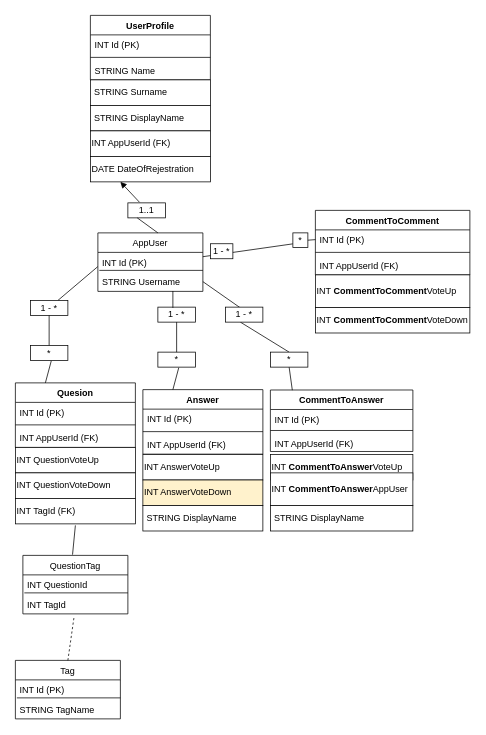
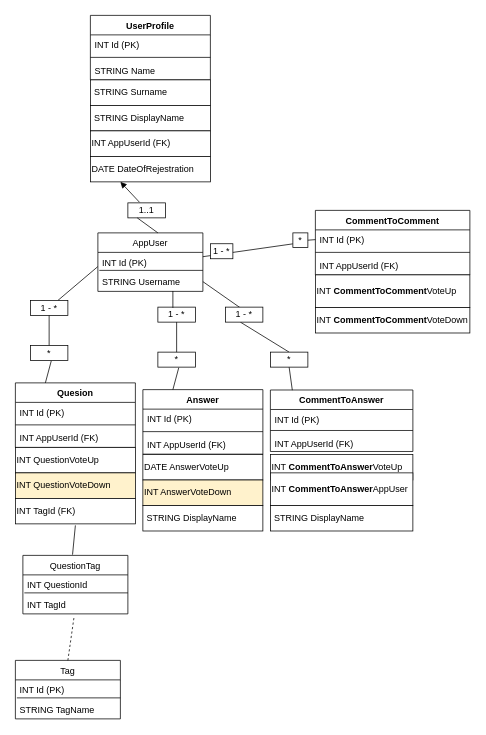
  <mxCell id="0" />
  <mxCell id="1" parent="0" />
  <mxCell id="2" value="AppUser" style="swimlane;fontStyle=0;childLayout=stackLayout;horizontal=1;startSize=26;fillColor=none;horizontalStack=0;resizeParent=1;resizeParentMax=0;resizeLast=0;collapsible=1;marginBottom=0;" vertex="1" parent="1"><mxGeometry x="130" y="310" width="140" height="78" as="geometry" /></mxCell>
  <mxCell id="3" value="INT Id (PK)" style="text;strokeColor=none;fillColor=none;align=left;verticalAlign=top;spacingLeft=4;spacingRight=4;overflow=hidden;rotatable=0;points=[[0,0.5],[1,0.5]];portConstraint=eastwest;" vertex="1" parent="2"><mxGeometry y="26" width="140" height="26" as="geometry" /></mxCell>
  <mxCell id="4" value="STRING Username" style="text;strokeColor=none;fillColor=none;align=left;verticalAlign=top;spacingLeft=4;spacingRight=4;overflow=hidden;rotatable=0;points=[[0,0.5],[1,0.5]];portConstraint=eastwest;" vertex="1" parent="2"><mxGeometry y="52" width="140" height="26" as="geometry" /></mxCell>
  <mxCell id="5" value="" style="endArrow=none;html=1;rounded=0;exitX=0.014;exitY=-0.077;exitDx=0;exitDy=0;exitPerimeter=0;" edge="1" parent="2" source="4"><mxGeometry width="50" height="50" relative="1" as="geometry"><mxPoint x="10" y="520" as="sourcePoint" /><mxPoint x="140" y="50" as="targetPoint" /></mxGeometry></mxCell>
  <mxCell id="6" value="UserProfile" style="swimlane;fontStyle=1;align=center;verticalAlign=top;childLayout=stackLayout;horizontal=1;startSize=26;horizontalStack=0;resizeParent=1;resizeParentMax=0;resizeLast=0;collapsible=1;marginBottom=0;" vertex="1" parent="1"><mxGeometry x="120" width="160" height="86" as="geometry" y="20" /></mxCell>
  <mxCell id="7" value="INT Id (PK)" style="text;strokeColor=none;fillColor=none;align=left;verticalAlign=top;spacingLeft=4;spacingRight=4;overflow=hidden;rotatable=0;points=[[0,0.5],[1,0.5]];portConstraint=eastwest;" vertex="1" parent="6"><mxGeometry y="26" width="160" height="26" as="geometry" /></mxCell>
  <mxCell id="8" value="" style="line;strokeWidth=1;fillColor=none;align=left;verticalAlign=middle;spacingTop=-1;spacingLeft=3;spacingRight=3;rotatable=0;labelPosition=right;points=[];portConstraint=eastwest;" vertex="1" parent="6"><mxGeometry y="52" width="160" height="8" as="geometry" /></mxCell>
  <mxCell id="9" value="STRING Name" style="text;strokeColor=none;fillColor=none;align=left;verticalAlign=top;spacingLeft=4;spacingRight=4;overflow=hidden;rotatable=0;points=[[0,0.5],[1,0.5]];portConstraint=eastwest;" vertex="1" parent="6"><mxGeometry y="60" width="160" height="26" as="geometry" /></mxCell>
  <mxCell id="10" value="&amp;nbsp;STRING Surname" style="whiteSpace=wrap;html=1;align=left;" vertex="1" parent="1"><mxGeometry x="120" y="106" width="160" height="34" as="geometry" /></mxCell>
  <mxCell id="11" value="&amp;nbsp;STRING DisplayName" style="whiteSpace=wrap;html=1;align=left;" vertex="1" parent="1"><mxGeometry x="120" y="140" width="160" height="34" as="geometry" /></mxCell>
  <mxCell id="12" value="" style="endArrow=none;html=1;rounded=0;exitX=0.311;exitY=-0.038;exitDx=0;exitDy=0;exitPerimeter=0;entryX=0.25;entryY=1;entryDx=0;entryDy=0;startArrow=none;" edge="1" parent="1" source="70"><mxGeometry width="50" height="50" relative="1" as="geometry"><mxPoint x="210" y="309.996" as="sourcePoint" /><mxPoint x="211.46" y="206.96" as="targetPoint" /></mxGeometry></mxCell>
  <mxCell id="13" value="Quesion" style="swimlane;fontStyle=1;align=center;verticalAlign=top;childLayout=stackLayout;horizontal=1;startSize=26;horizontalStack=0;resizeParent=1;resizeParentMax=0;resizeLast=0;collapsible=1;marginBottom=0;" vertex="1" parent="1"><mxGeometry x="20" y="510" width="160" height="86" as="geometry" /></mxCell>
  <mxCell id="14" value="INT Id (PK)" style="text;strokeColor=none;fillColor=none;align=left;verticalAlign=top;spacingLeft=4;spacingRight=4;overflow=hidden;rotatable=0;points=[[0,0.5],[1,0.5]];portConstraint=eastwest;" vertex="1" parent="13"><mxGeometry y="26" width="160" height="26" as="geometry" /></mxCell>
  <mxCell id="15" value="" style="line;strokeWidth=1;fillColor=none;align=left;verticalAlign=middle;spacingTop=-1;spacingLeft=3;spacingRight=3;rotatable=0;labelPosition=right;points=[];portConstraint=eastwest;" vertex="1" parent="13"><mxGeometry y="52" width="160" height="8" as="geometry" /></mxCell>
  <mxCell id="16" value="INT AppUserId (FK)" style="text;strokeColor=none;fillColor=none;align=left;verticalAlign=top;spacingLeft=4;spacingRight=4;overflow=hidden;rotatable=0;points=[[0,0.5],[1,0.5]];portConstraint=eastwest;" vertex="1" parent="13"><mxGeometry y="60" width="160" height="26" as="geometry" /></mxCell>
  <mxCell id="17" value="" style="endArrow=none;html=1;rounded=0;entryX=-0.001;entryY=0.731;entryDx=0;entryDy=0;entryPerimeter=0;startArrow=none;" edge="1" parent="1" source="20" target="3"><mxGeometry width="50" height="50" relative="1" as="geometry"><mxPoint x="140" y="830" as="sourcePoint" /><mxPoint x="190" y="780" as="targetPoint" /></mxGeometry></mxCell>
  <mxCell id="18" value="*" style="rounded=0;whiteSpace=wrap;html=1;" vertex="1" parent="1"><mxGeometry x="40" y="460" width="50" height="20" as="geometry" /></mxCell>
  <mxCell id="19" value="" style="endArrow=none;html=1;rounded=0;entryX=0.557;entryY=1.038;entryDx=0;entryDy=0;entryPerimeter=0;exitX=0.25;exitY=0;exitDx=0;exitDy=0;" edge="1" parent="1" source="13" target="18"><mxGeometry width="50" height="50" relative="1" as="geometry"><mxPoint x="71.436" y="510" as="sourcePoint" /><mxPoint x="-82.02" y="278.988" as="targetPoint" /></mxGeometry></mxCell>
  <mxCell id="20" value="1 - *" style="rounded=0;whiteSpace=wrap;html=1;" vertex="1" parent="1"><mxGeometry x="40" y="400" width="50" height="20" as="geometry" /></mxCell>
  <mxCell id="21" value="" style="endArrow=none;html=1;rounded=0;startArrow=none;" edge="1" parent="1" source="18" target="20"><mxGeometry width="50" height="50" relative="1" as="geometry"><mxPoint x="203.681" y="570" as="sourcePoint" /><mxPoint x="82.98" y="378.988" as="targetPoint" /></mxGeometry></mxCell>
  <mxCell id="22" value="Answer" style="swimlane;fontStyle=1;align=center;verticalAlign=top;childLayout=stackLayout;horizontal=1;startSize=26;horizontalStack=0;resizeParent=1;resizeParentMax=0;resizeLast=0;collapsible=1;marginBottom=0;" vertex="1" parent="1"><mxGeometry x="190" y="519" width="160" height="86" as="geometry" /></mxCell>
  <mxCell id="23" value="INT Id (PK)" style="text;strokeColor=none;fillColor=none;align=left;verticalAlign=top;spacingLeft=4;spacingRight=4;overflow=hidden;rotatable=0;points=[[0,0.5],[1,0.5]];portConstraint=eastwest;" vertex="1" parent="22"><mxGeometry y="26" width="160" height="26" as="geometry" /></mxCell>
  <mxCell id="24" value="" style="line;strokeWidth=1;fillColor=none;align=left;verticalAlign=middle;spacingTop=-1;spacingLeft=3;spacingRight=3;rotatable=0;labelPosition=right;points=[];portConstraint=eastwest;" vertex="1" parent="22"><mxGeometry y="52" width="160" height="8" as="geometry" /></mxCell>
  <mxCell id="25" value="INT AppUserId (FK)" style="text;strokeColor=none;fillColor=none;align=left;verticalAlign=top;spacingLeft=4;spacingRight=4;overflow=hidden;rotatable=0;points=[[0,0.5],[1,0.5]];portConstraint=eastwest;" vertex="1" parent="22"><mxGeometry y="60" width="160" height="26" as="geometry" /></mxCell>
  <mxCell id="26" value="*" style="rounded=0;whiteSpace=wrap;html=1;" vertex="1" parent="1"><mxGeometry x="210" y="469" width="50" height="20" as="geometry" /></mxCell>
  <mxCell id="27" value="" style="endArrow=none;html=1;rounded=0;entryX=0.557;entryY=1.038;entryDx=0;entryDy=0;entryPerimeter=0;exitX=0.25;exitY=0;exitDx=0;exitDy=0;" edge="1" parent="1" source="22" target="26"><mxGeometry width="50" height="50" relative="1" as="geometry"><mxPoint x="241.436" y="519" as="sourcePoint" /><mxPoint x="87.98" y="287.988" as="targetPoint" /></mxGeometry></mxCell>
  <mxCell id="28" value="1 - *" style="rounded=0;whiteSpace=wrap;html=1;" vertex="1" parent="1"><mxGeometry x="210" y="409" width="50" height="20" as="geometry" /></mxCell>
  <mxCell id="29" value="" style="endArrow=none;html=1;rounded=0;startArrow=none;" edge="1" parent="1" source="26" target="28"><mxGeometry width="50" height="50" relative="1" as="geometry"><mxPoint x="373.681" y="579" as="sourcePoint" /><mxPoint x="252.98" y="387.988" as="targetPoint" /></mxGeometry></mxCell>
  <mxCell id="30" value="" style="endArrow=none;html=1;rounded=0;entryX=-0.001;entryY=0.731;entryDx=0;entryDy=0;entryPerimeter=0;startArrow=none;" edge="1" parent="1"><mxGeometry width="50" height="50" relative="1" as="geometry"><mxPoint x="230" y="410" as="sourcePoint" /><mxPoint x="230" y="387.506" as="targetPoint" /></mxGeometry></mxCell>
  <mxCell id="31" value="CommentToAnswer" style="swimlane;fontStyle=1;align=center;verticalAlign=top;childLayout=stackLayout;horizontal=1;startSize=26;horizontalStack=0;resizeParent=1;resizeParentMax=0;resizeLast=0;collapsible=1;marginBottom=0;" vertex="1" parent="1"><mxGeometry x="360" y="519.49" width="190" height="82" as="geometry" /></mxCell>
  <mxCell id="32" value="INT Id (PK)" style="text;strokeColor=none;fillColor=none;align=left;verticalAlign=top;spacingLeft=4;spacingRight=4;overflow=hidden;rotatable=0;points=[[0,0.5],[1,0.5]];portConstraint=eastwest;" vertex="1" parent="31"><mxGeometry y="26" width="190" height="24" as="geometry" /></mxCell>
  <mxCell id="33" value="" style="line;strokeWidth=1;fillColor=none;align=left;verticalAlign=middle;spacingTop=-1;spacingLeft=3;spacingRight=3;rotatable=0;labelPosition=right;points=[];portConstraint=eastwest;" vertex="1" parent="31"><mxGeometry y="50" width="190" height="8" as="geometry" /></mxCell>
  <mxCell id="34" value="INT AppUserId (FK)" style="text;strokeColor=none;fillColor=none;align=left;verticalAlign=top;spacingLeft=4;spacingRight=4;overflow=hidden;rotatable=0;points=[[0,0.5],[1,0.5]];portConstraint=eastwest;" vertex="1" parent="31"><mxGeometry y="58" width="190" height="24" as="geometry" /></mxCell>
  <mxCell id="35" value="" style="endArrow=none;html=1;rounded=0;entryX=0.5;entryY=1;entryDx=0;entryDy=0;exitX=0.154;exitY=0.003;exitDx=0;exitDy=0;exitPerimeter=0;" edge="1" parent="1" source="31" target="43"><mxGeometry width="50" height="50" relative="1" as="geometry"><mxPoint x="411.436" y="519.49" as="sourcePoint" /><mxPoint x="407.85" y="490.25" as="targetPoint" /><Array as="points" /></mxGeometry></mxCell>
  <mxCell id="36" value="" style="endArrow=none;html=1;rounded=0;startArrow=none;exitX=0.5;exitY=0;exitDx=0;exitDy=0;" edge="1" parent="1" source="43"><mxGeometry width="50" height="50" relative="1" as="geometry"><mxPoint x="405" y="469.49" as="sourcePoint" /><mxPoint x="320" y="429" as="targetPoint" /></mxGeometry></mxCell>
  <mxCell id="37" value="" style="endArrow=none;html=1;rounded=0;entryX=1;entryY=0.5;entryDx=0;entryDy=0;startArrow=none;" edge="1" parent="1" target="4"><mxGeometry width="50" height="50" relative="1" as="geometry"><mxPoint x="320" y="410" as="sourcePoint" /><mxPoint x="400" y="387.996" as="targetPoint" /></mxGeometry></mxCell>
  <mxCell id="38" value="CommentToComment" style="swimlane;fontStyle=1;align=center;verticalAlign=top;childLayout=stackLayout;horizontal=1;startSize=26;horizontalStack=0;resizeParent=1;resizeParentMax=0;resizeLast=0;collapsible=1;marginBottom=0;" vertex="1" parent="1"><mxGeometry x="420" y="280" width="206" height="86" as="geometry" /></mxCell>
  <mxCell id="39" value="INT Id (PK)" style="text;strokeColor=none;fillColor=none;align=left;verticalAlign=top;spacingLeft=4;spacingRight=4;overflow=hidden;rotatable=0;points=[[0,0.5],[1,0.5]];portConstraint=eastwest;" vertex="1" parent="38"><mxGeometry y="26" width="206" height="26" as="geometry" /></mxCell>
  <mxCell id="40" value="" style="line;strokeWidth=1;fillColor=none;align=left;verticalAlign=middle;spacingTop=-1;spacingLeft=3;spacingRight=3;rotatable=0;labelPosition=right;points=[];portConstraint=eastwest;" vertex="1" parent="38"><mxGeometry y="52" width="206" height="8" as="geometry" /></mxCell>
  <mxCell id="41" value="INT AppUserId (FK)" style="text;strokeColor=none;fillColor=none;align=left;verticalAlign=top;spacingLeft=4;spacingRight=4;overflow=hidden;rotatable=0;points=[[0,0.5],[1,0.5]];portConstraint=eastwest;" vertex="1" parent="38"><mxGeometry y="60" width="206" height="26" as="geometry" /></mxCell>
  <mxCell id="42" value="" style="endArrow=none;html=1;rounded=0;startArrow=none;entryX=1;entryY=0.221;entryDx=0;entryDy=0;entryPerimeter=0;exitX=0;exitY=0.75;exitDx=0;exitDy=0;" edge="1" parent="1" source="58" target="3"><mxGeometry width="50" height="50" relative="1" as="geometry"><mxPoint x="350" y="330.245" as="sourcePoint" /><mxPoint x="300" y="341.75" as="targetPoint" /></mxGeometry></mxCell>
  <mxCell id="43" value="*" style="rounded=0;whiteSpace=wrap;html=1;" vertex="1" parent="1"><mxGeometry x="360" y="469" width="50" height="20" as="geometry" /></mxCell>
  <mxCell id="44" value="1 - *" style="rounded=0;whiteSpace=wrap;html=1;" vertex="1" parent="1"><mxGeometry x="300" y="409" width="50" height="20" as="geometry" /></mxCell>
  <mxCell id="45" value="1 - *" style="rounded=0;whiteSpace=wrap;html=1;" vertex="1" parent="1"><mxGeometry x="280" y="324.49" width="30" height="20" as="geometry" /></mxCell>
  <mxCell id="46" value="INT QuestionVoteUp" style="whiteSpace=wrap;html=1;align=left;" vertex="1" parent="1"><mxGeometry x="20" y="596" width="160" height="34" as="geometry" /></mxCell>
- <mxCell id="47" value="INT AnswerVoteUp" style="whiteSpace=wrap;html=1;align=left;" vertex="1" parent="1"><mxGeometry x="190" y="605.49" width="160" height="34" as="geometry" /></mxCell>
+ <mxCell id="47" value="DATE AnswerVoteUp" style="whiteSpace=wrap;html=1;align=left;" vertex="1" parent="1"><mxGeometry x="190" y="605.49" width="160" height="34" as="geometry" /></mxCell>
  <mxCell id="48" value="INT&amp;nbsp;&lt;span style=&quot;font-weight: 700 ; text-align: center&quot;&gt;CommentToAnswer&lt;/span&gt;VoteUp" style="whiteSpace=wrap;html=1;align=left;" vertex="1" parent="1"><mxGeometry x="360" y="605.49" width="190" height="34" as="geometry" /></mxCell>
- <mxCell id="49" value="INT QuestionVoteDown" style="whiteSpace=wrap;html=1;align=left;" vertex="1" parent="1"><mxGeometry x="20" y="630" width="160" height="34" as="geometry" /></mxCell>
+ <mxCell id="49" value="INT QuestionVoteDown" style="whiteSpace=wrap;html=1;align=left;fillColor=#fff2cc;" vertex="1" parent="1"><mxGeometry x="20" y="630" width="160" height="34" as="geometry" /></mxCell>
  <mxCell id="50" value="INT AnswerVoteDown" style="whiteSpace=wrap;html=1;align=left;fillColor=#fff2cc;" vertex="1" parent="1"><mxGeometry x="190" y="639.49" width="160" height="34" as="geometry" /></mxCell>
  <mxCell id="51" value="INT&amp;nbsp;&lt;span style=&quot;font-weight: 700 ; text-align: center&quot;&gt;CommentToAnswer&lt;/span&gt;AppUser" style="whiteSpace=wrap;html=1;align=left;" vertex="1" parent="1"><mxGeometry x="360" y="630" width="190" height="43.49" as="geometry" /></mxCell>
  <mxCell id="52" value="INT TagId (FK)" style="whiteSpace=wrap;html=1;align=left;" vertex="1" parent="1"><mxGeometry x="20" y="664" width="160" height="34" as="geometry" /></mxCell>
  <mxCell id="53" value="&amp;nbsp;STRING DisplayName" style="whiteSpace=wrap;html=1;align=left;" vertex="1" parent="1"><mxGeometry x="190" y="673.49" width="160" height="34" as="geometry" /></mxCell>
  <mxCell id="54" value="&amp;nbsp;STRING DisplayName" style="whiteSpace=wrap;html=1;align=left;" vertex="1" parent="1"><mxGeometry x="360" y="673.49" width="190" height="34" as="geometry" /></mxCell>
  <mxCell id="55" value="INT AppUserId (FK)" style="whiteSpace=wrap;html=1;align=left;" vertex="1" parent="1"><mxGeometry x="120" y="174" width="160" height="34" as="geometry" /></mxCell>
  <mxCell id="56" value="INT&amp;nbsp;&lt;span style=&quot;font-weight: 700 ; text-align: center&quot;&gt;CommentToComment&lt;/span&gt;VoteUp" style="whiteSpace=wrap;html=1;align=left;" vertex="1" parent="1"><mxGeometry x="420" y="366" width="206" height="43.49" as="geometry" /></mxCell>
  <mxCell id="57" value="INT&amp;nbsp;&lt;span style=&quot;font-weight: 700 ; text-align: center&quot;&gt;CommentToComment&lt;/span&gt;VoteDown" style="whiteSpace=wrap;html=1;align=left;" vertex="1" parent="1"><mxGeometry x="420" y="409.49" width="206" height="34" as="geometry" /></mxCell>
  <mxCell id="58" value="*" style="rounded=0;whiteSpace=wrap;html=1;" vertex="1" parent="1"><mxGeometry x="390" y="310" width="20" height="19.51" as="geometry" /></mxCell>
  <mxCell id="59" value="" style="endArrow=none;html=1;rounded=0;startArrow=none;exitX=0;exitY=0.5;exitDx=0;exitDy=0;entryX=1;entryY=0.5;entryDx=0;entryDy=0;" edge="1" parent="1" source="39" target="58"><mxGeometry width="50" height="50" relative="1" as="geometry"><mxPoint x="420" y="319" as="sourcePoint" /><mxPoint x="420" y="320" as="targetPoint" /></mxGeometry></mxCell>
  <mxCell id="60" value="QuestionTag" style="swimlane;fontStyle=0;childLayout=stackLayout;horizontal=1;startSize=26;fillColor=none;horizontalStack=0;resizeParent=1;resizeParentMax=0;resizeLast=0;collapsible=1;marginBottom=0;" vertex="1" parent="1"><mxGeometry x="30" y="740" width="140" height="78" as="geometry" /></mxCell>
  <mxCell id="61" value="INT QuestionId" style="text;strokeColor=none;fillColor=none;align=left;verticalAlign=top;spacingLeft=4;spacingRight=4;overflow=hidden;rotatable=0;points=[[0,0.5],[1,0.5]];portConstraint=eastwest;" vertex="1" parent="60"><mxGeometry y="26" width="140" height="26" as="geometry" /></mxCell>
  <mxCell id="62" value="INT TagId" style="text;strokeColor=none;fillColor=none;align=left;verticalAlign=top;spacingLeft=4;spacingRight=4;overflow=hidden;rotatable=0;points=[[0,0.5],[1,0.5]];portConstraint=eastwest;" vertex="1" parent="60"><mxGeometry y="52" width="140" height="26" as="geometry" /></mxCell>
  <mxCell id="63" value="" style="endArrow=none;html=1;rounded=0;exitX=0.014;exitY=-0.077;exitDx=0;exitDy=0;exitPerimeter=0;" edge="1" parent="60" source="62"><mxGeometry width="50" height="50" relative="1" as="geometry"><mxPoint x="10" y="520" as="sourcePoint" /><mxPoint x="140" y="50" as="targetPoint" /></mxGeometry></mxCell>
  <mxCell id="64" value="Tag" style="swimlane;fontStyle=0;childLayout=stackLayout;horizontal=1;startSize=26;fillColor=none;horizontalStack=0;resizeParent=1;resizeParentMax=0;resizeLast=0;collapsible=1;marginBottom=0;" vertex="1" parent="1"><mxGeometry x="20" y="880" width="140" height="78" as="geometry" /></mxCell>
  <mxCell id="65" value="INT Id (PK)" style="text;strokeColor=none;fillColor=none;align=left;verticalAlign=top;spacingLeft=4;spacingRight=4;overflow=hidden;rotatable=0;points=[[0,0.5],[1,0.5]];portConstraint=eastwest;" vertex="1" parent="64"><mxGeometry y="26" width="140" height="26" as="geometry" /></mxCell>
  <mxCell id="66" value="STRING TagName" style="text;strokeColor=none;fillColor=none;align=left;verticalAlign=top;spacingLeft=4;spacingRight=4;overflow=hidden;rotatable=0;points=[[0,0.5],[1,0.5]];portConstraint=eastwest;" vertex="1" parent="64"><mxGeometry y="52" width="140" height="26" as="geometry" /></mxCell>
  <mxCell id="67" value="" style="endArrow=none;html=1;rounded=0;exitX=0.014;exitY=-0.077;exitDx=0;exitDy=0;exitPerimeter=0;" edge="1" parent="64" source="66"><mxGeometry width="50" height="50" relative="1" as="geometry"><mxPoint x="10" y="520" as="sourcePoint" /><mxPoint x="140" y="50" as="targetPoint" /></mxGeometry></mxCell>
  <mxCell id="68" value="" style="endArrow=none;html=1;rounded=0;exitX=0.5;exitY=0;exitDx=0;exitDy=0;entryX=0.487;entryY=1.174;entryDx=0;entryDy=0;entryPerimeter=0;dashed=1;" edge="1" parent="1" source="64" target="62"><mxGeometry width="50" height="50" relative="1" as="geometry"><mxPoint x="270" y="690" as="sourcePoint" /><mxPoint x="320" y="640" as="targetPoint" /></mxGeometry></mxCell>
  <mxCell id="69" value="" style="endArrow=none;html=1;rounded=0;entryX=0.473;entryY=-0.012;entryDx=0;entryDy=0;entryPerimeter=0;" edge="1" parent="1" target="60"><mxGeometry width="50" height="50" relative="1" as="geometry"><mxPoint x="100" y="700" as="sourcePoint" /><mxPoint x="128.18" y="852.524" as="targetPoint" /></mxGeometry></mxCell>
  <mxCell id="70" value="DATE DateOfRejestration" style="whiteSpace=wrap;html=1;align=left;" vertex="1" parent="1"><mxGeometry x="120" y="208" width="160" height="34" as="geometry" /></mxCell>
  <mxCell id="71" value="" style="endArrow=block;html=1;rounded=0;exitX=0.311;exitY=-0.038;exitDx=0;exitDy=0;exitPerimeter=0;entryX=0.25;entryY=1;entryDx=0;entryDy=0;startArrow=none;" edge="1" parent="1" source="72" target="70"><mxGeometry width="50" height="50" relative="1" as="geometry"><mxPoint x="210" y="309.996" as="sourcePoint" /><mxPoint x="211.46" y="206.96" as="targetPoint" /></mxGeometry></mxCell>
  <mxCell id="72" value="1..1" style="rounded=0;whiteSpace=wrap;html=1;" vertex="1" parent="1"><mxGeometry x="170" y="270" width="50" height="20" as="geometry" /></mxCell>
  <mxCell id="73" value="" style="endArrow=none;html=1;rounded=0;exitX=0.311;exitY=-0.038;exitDx=0;exitDy=0;exitPerimeter=0;entryX=0.25;entryY=1;entryDx=0;entryDy=0;" edge="1" parent="1" target="72"><mxGeometry width="50" height="50" relative="1" as="geometry"><mxPoint x="210" y="309.996" as="sourcePoint" /><mxPoint x="160" y="242" as="targetPoint" /></mxGeometry></mxCell>
